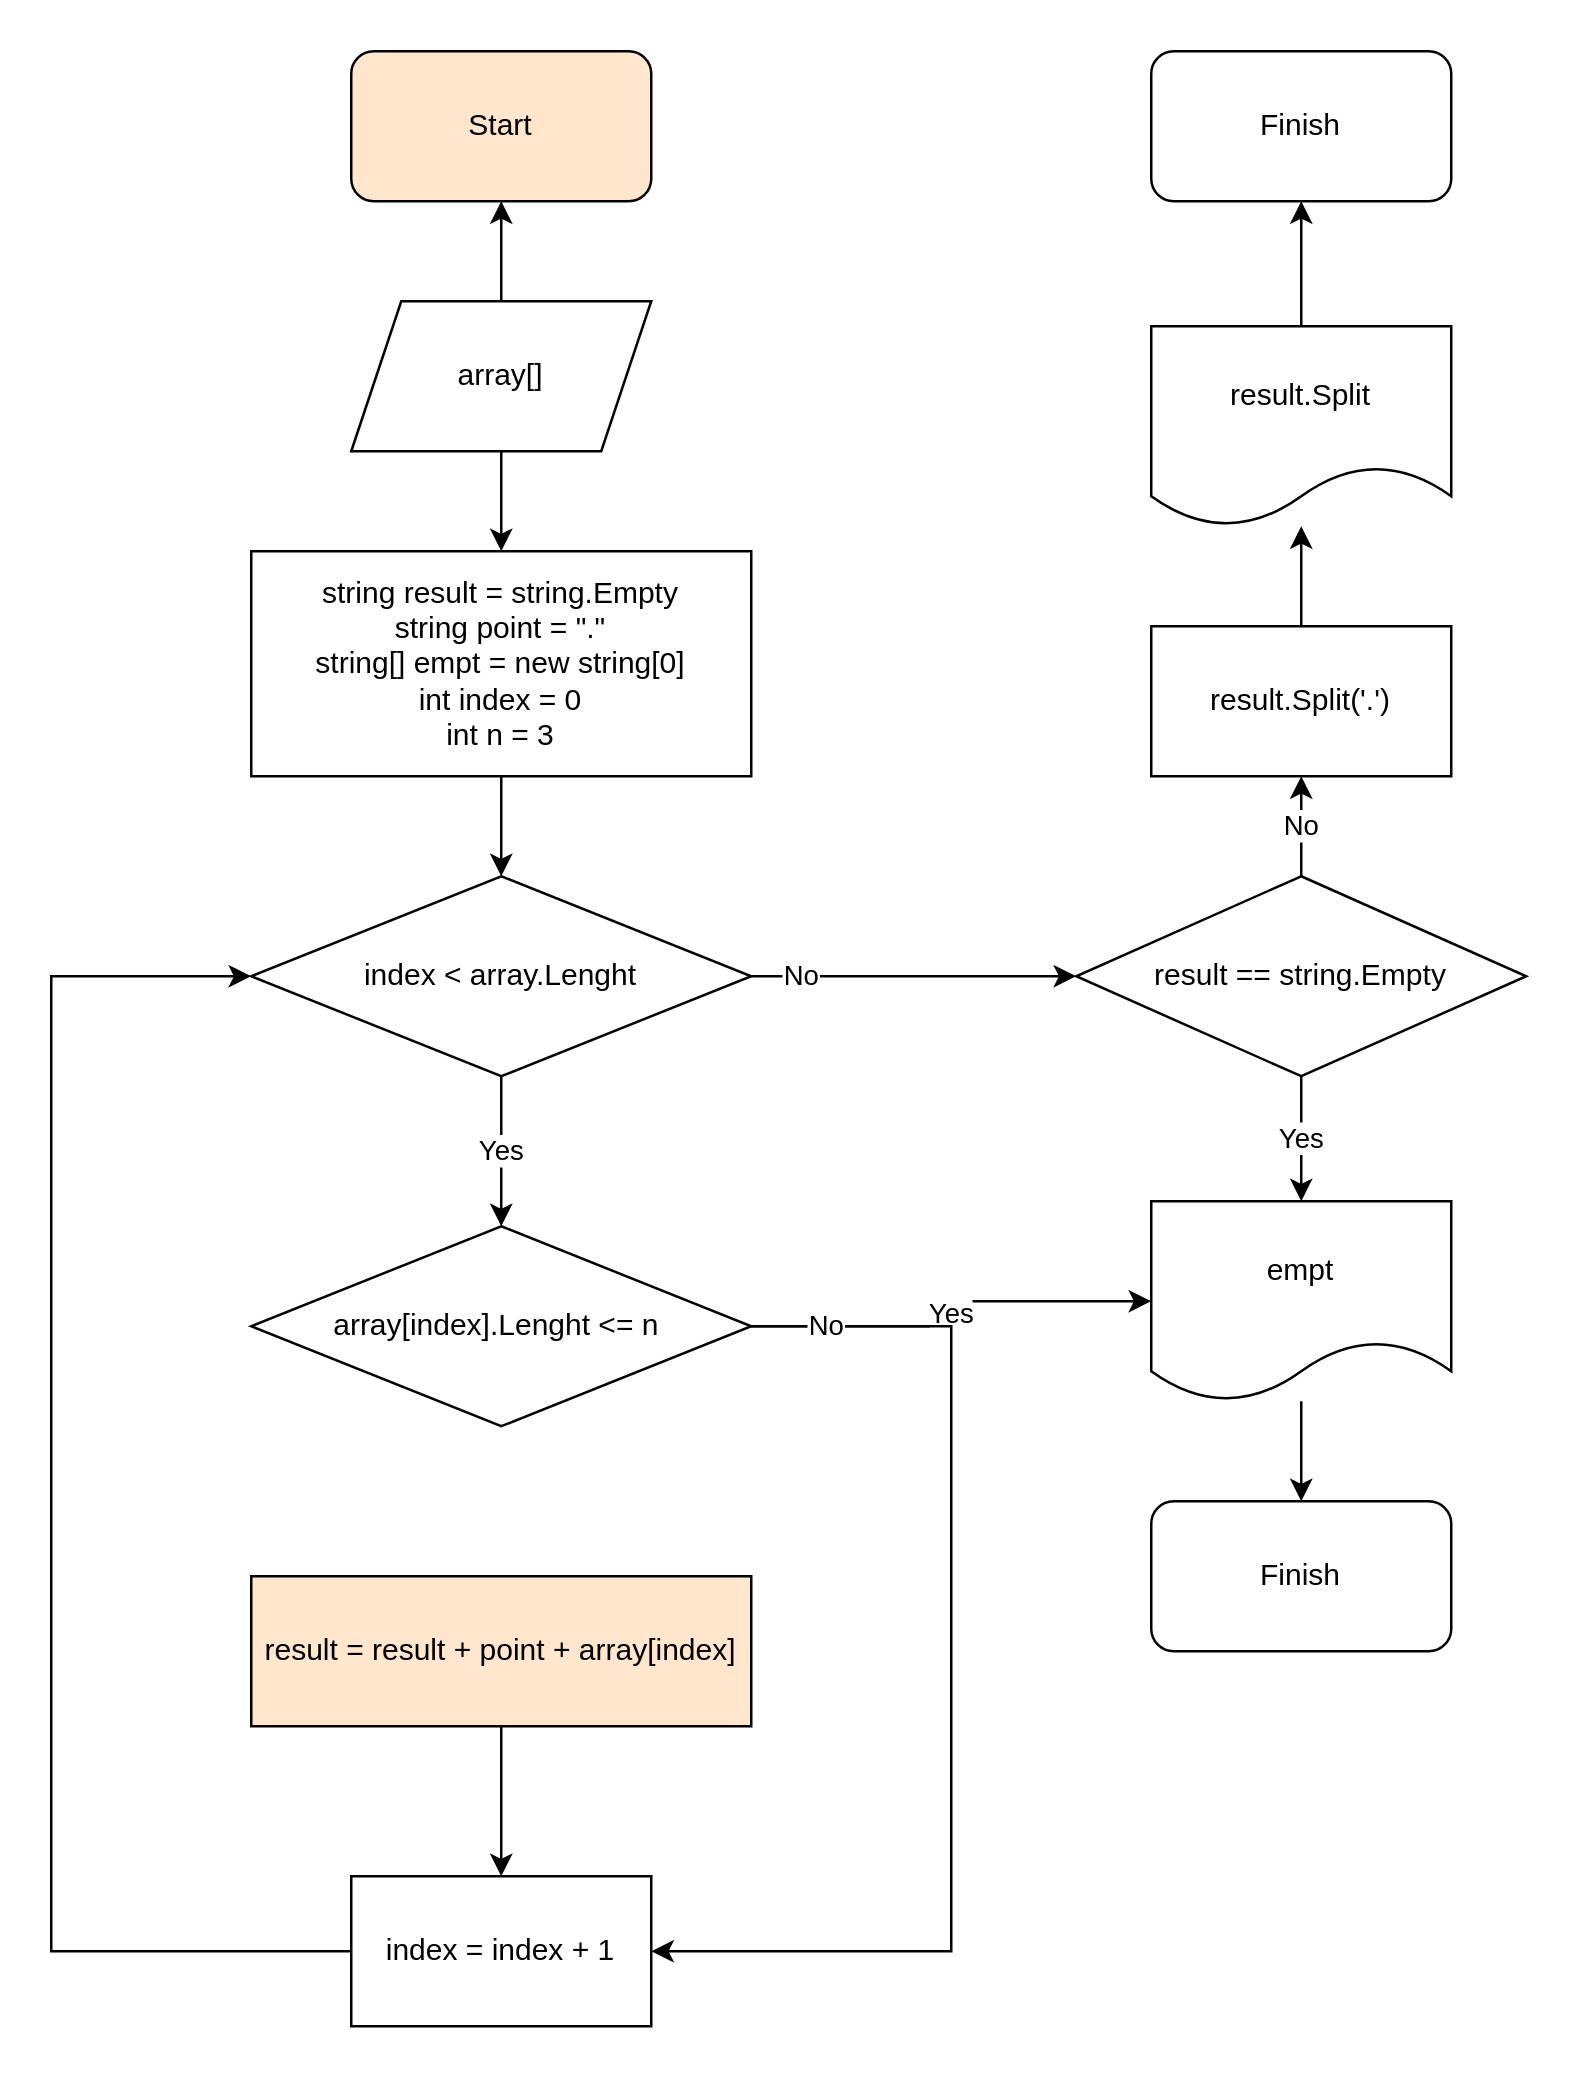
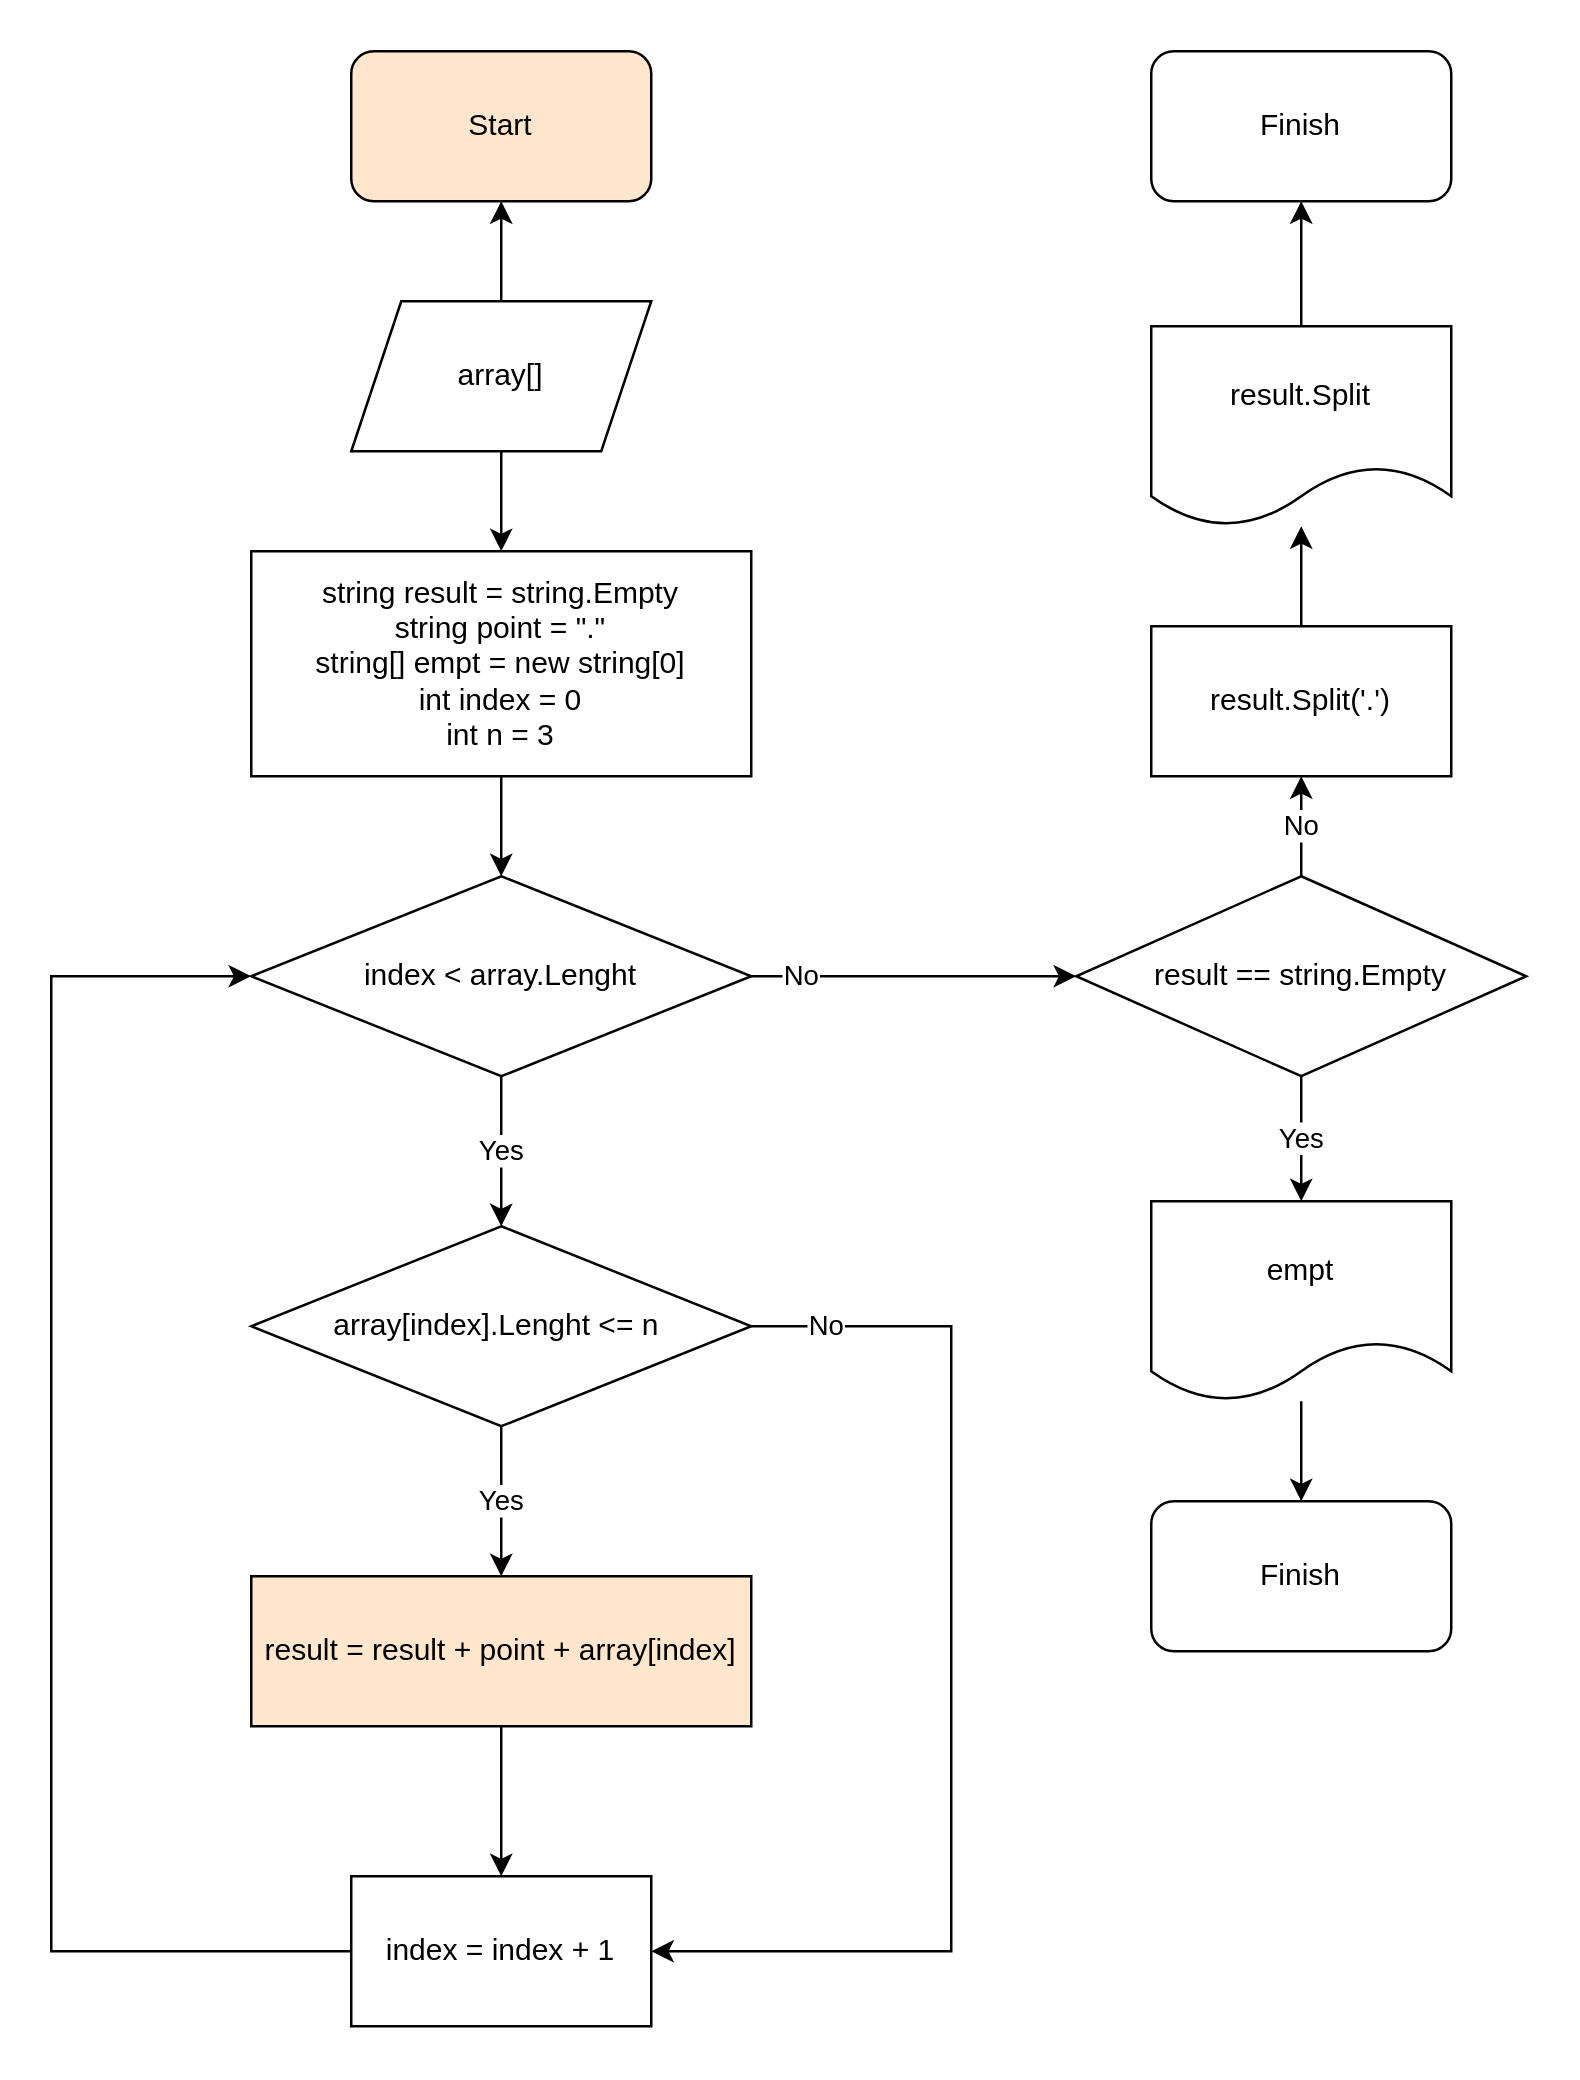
  <mxCell id="0" />
  <mxCell id="1" parent="0" />
- <mxCell id="2" value="Yes" style="edgeStyle=orthogonalEdgeStyle;rounded=0;orthogonalLoop=1;jettySize=auto;html=1;" edge="1" parent="1" source="3" target="19"><mxGeometry relative="1" as="geometry" /></mxCell>
+ <mxCell id="2" value="Yes" style="edgeStyle=orthogonalEdgeStyle;rounded=0;orthogonalLoop=1;jettySize=auto;html=1;" edge="1" parent="1" source="3" target="5"><mxGeometry relative="1" as="geometry" /></mxCell>
  <mxCell id="3" value="array[index].Lenght &amp;lt;= n&amp;nbsp;" style="rhombus;whiteSpace=wrap;html=1;" vertex="1" parent="1"><mxGeometry x="100" y="490" width="200" height="80" as="geometry" /></mxCell>
  <mxCell id="4" value="" style="edgeStyle=orthogonalEdgeStyle;rounded=0;orthogonalLoop=1;jettySize=auto;html=1;" edge="1" parent="1" source="5" target="8"><mxGeometry relative="1" as="geometry" /></mxCell>
  <mxCell id="5" value="result = result + point + array[index]" style="rounded=0;whiteSpace=wrap;html=1;fillColor=#ffe6cc;" vertex="1" parent="1"><mxGeometry x="100" y="630" width="200" height="60" as="geometry" /></mxCell>
  <mxCell id="6" value="" style="edgeStyle=orthogonalEdgeStyle;rounded=0;orthogonalLoop=1;jettySize=auto;html=1;" edge="1" parent="1" source="7" target="11"><mxGeometry relative="1" as="geometry" /></mxCell>
  <mxCell id="7" value="string result = string.Empty&lt;br&gt;string point = &quot;.&quot;&lt;br&gt;string[] empt = new string[0]&lt;br&gt;int index = 0&lt;br&gt;int n = 3" style="rounded=0;whiteSpace=wrap;html=1;" vertex="1" parent="1"><mxGeometry x="100" y="220" width="200" height="90" as="geometry" /></mxCell>
  <mxCell id="8" value="index = index + 1" style="whiteSpace=wrap;html=1;rounded=0;" vertex="1" parent="1"><mxGeometry x="140" y="750" width="120" height="60" as="geometry" /></mxCell>
  <mxCell id="9" value="" style="endArrow=classic;html=1;rounded=0;exitX=0;exitY=0.5;exitDx=0;exitDy=0;entryX=0;entryY=0.5;entryDx=0;entryDy=0;" edge="1" parent="1" source="8" target="11"><mxGeometry width="50" height="50" relative="1" as="geometry"><mxPoint x="200" y="750" as="sourcePoint" /><mxPoint x="250" y="700" as="targetPoint" /><Array as="points"><mxPoint x="20" y="780" /><mxPoint x="20" y="390" /></Array></mxGeometry></mxCell>
  <mxCell id="10" value="Yes" style="edgeStyle=orthogonalEdgeStyle;rounded=0;orthogonalLoop=1;jettySize=auto;html=1;" edge="1" parent="1" source="11" target="3"><mxGeometry relative="1" as="geometry" /></mxCell>
  <mxCell id="11" value="index &amp;lt; array.Lenght" style="rhombus;whiteSpace=wrap;html=1;" vertex="1" parent="1"><mxGeometry x="100" y="350" width="200" height="80" as="geometry" /></mxCell>
  <mxCell id="12" value="No" style="endArrow=classic;html=1;rounded=0;entryX=1;entryY=0.5;entryDx=0;entryDy=0;exitX=1;exitY=0.5;exitDx=0;exitDy=0;" edge="1" parent="1" source="3" target="8"><mxGeometry x="-0.867" width="50" height="50" relative="1" as="geometry"><mxPoint x="200" y="640" as="sourcePoint" /><mxPoint x="250" y="590" as="targetPoint" /><Array as="points"><mxPoint x="380" y="530" /><mxPoint x="380" y="780" /></Array><mxPoint as="offset" /></mxGeometry></mxCell>
  <mxCell id="13" value="No" style="edgeStyle=orthogonalEdgeStyle;rounded=0;orthogonalLoop=1;jettySize=auto;html=1;entryX=0.5;entryY=1;entryDx=0;entryDy=0;" edge="1" parent="1" source="15" target="28"><mxGeometry relative="1" as="geometry"><mxPoint x="440" y="320" as="targetPoint" /></mxGeometry></mxCell>
  <mxCell id="14" value="Yes" style="edgeStyle=orthogonalEdgeStyle;rounded=0;orthogonalLoop=1;jettySize=auto;html=1;" edge="1" parent="1" source="15" target="19"><mxGeometry relative="1" as="geometry" /></mxCell>
  <mxCell id="15" value="result == string.Empty" style="rhombus;whiteSpace=wrap;html=1;" vertex="1" parent="1"><mxGeometry x="430" y="350" width="180" height="80" as="geometry" /></mxCell>
  <mxCell id="16" value="" style="edgeStyle=orthogonalEdgeStyle;rounded=0;orthogonalLoop=1;jettySize=auto;html=1;" edge="1" parent="1" source="17" target="25"><mxGeometry relative="1" as="geometry" /></mxCell>
  <mxCell id="17" value="result.Split" style="shape=document;whiteSpace=wrap;html=1;boundedLbl=1;" vertex="1" parent="1"><mxGeometry x="460" y="130" width="120" height="80" as="geometry" /></mxCell>
  <mxCell id="18" value="" style="edgeStyle=orthogonalEdgeStyle;rounded=0;orthogonalLoop=1;jettySize=auto;html=1;" edge="1" parent="1" source="19" target="26"><mxGeometry relative="1" as="geometry" /></mxCell>
  <mxCell id="19" value="empt" style="shape=document;whiteSpace=wrap;html=1;boundedLbl=1;" vertex="1" parent="1"><mxGeometry x="460" y="480" width="120" height="80" as="geometry" /></mxCell>
  <mxCell id="20" value="No" style="endArrow=classic;html=1;rounded=0;entryX=0;entryY=0.5;entryDx=0;entryDy=0;exitX=1;exitY=0.5;exitDx=0;exitDy=0;" edge="1" parent="1" source="11" target="15"><mxGeometry x="-0.692" width="50" height="50" relative="1" as="geometry"><mxPoint x="560" y="530" as="sourcePoint" /><mxPoint x="610" y="480" as="targetPoint" /><Array as="points"><mxPoint x="360" y="390" /></Array><mxPoint as="offset" /></mxGeometry></mxCell>
  <mxCell id="21" value="" style="edgeStyle=orthogonalEdgeStyle;rounded=0;orthogonalLoop=1;jettySize=auto;html=1;" edge="1" parent="1" source="23" target="7"><mxGeometry relative="1" as="geometry" /></mxCell>
  <mxCell id="22" value="" style="edgeStyle=orthogonalEdgeStyle;rounded=0;orthogonalLoop=1;jettySize=auto;html=1;" edge="1" parent="1" source="23" target="24"><mxGeometry relative="1" as="geometry" /></mxCell>
  <mxCell id="23" value="array[]" style="shape=parallelogram;perimeter=parallelogramPerimeter;whiteSpace=wrap;html=1;fixedSize=1;" vertex="1" parent="1"><mxGeometry x="140" y="120" width="120" height="60" as="geometry" /></mxCell>
  <mxCell id="24" value="Start" style="rounded=1;whiteSpace=wrap;html=1;fillColor=#ffe6cc;" vertex="1" parent="1"><mxGeometry x="140" y="20" width="120" height="60" as="geometry" /></mxCell>
  <mxCell id="25" value="Finish" style="rounded=1;whiteSpace=wrap;html=1;" vertex="1" parent="1"><mxGeometry x="460" y="20" width="120" height="60" as="geometry" /></mxCell>
  <mxCell id="26" value="Finish" style="rounded=1;whiteSpace=wrap;html=1;" vertex="1" parent="1"><mxGeometry x="460" y="600" width="120" height="60" as="geometry" /></mxCell>
  <mxCell id="27" value="" style="edgeStyle=orthogonalEdgeStyle;rounded=0;orthogonalLoop=1;jettySize=auto;html=1;" edge="1" parent="1" source="28" target="17"><mxGeometry relative="1" as="geometry" /></mxCell>
  <mxCell id="28" value="result.Split('.')" style="rounded=0;whiteSpace=wrap;html=1;" vertex="1" parent="1"><mxGeometry x="460" y="250" width="120" height="60" as="geometry" /></mxCell>
